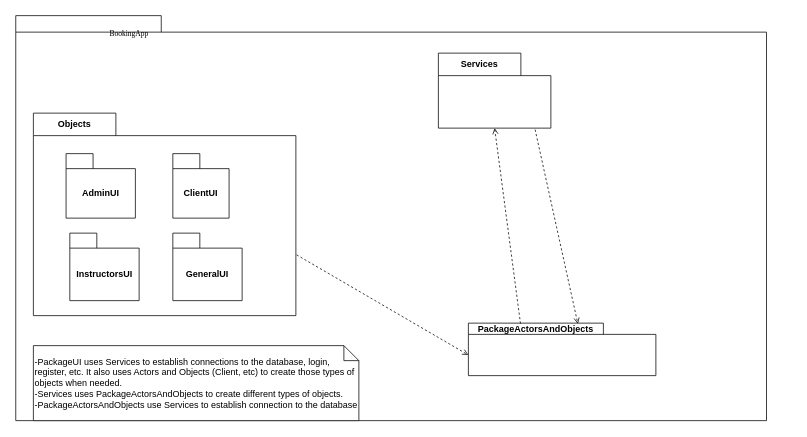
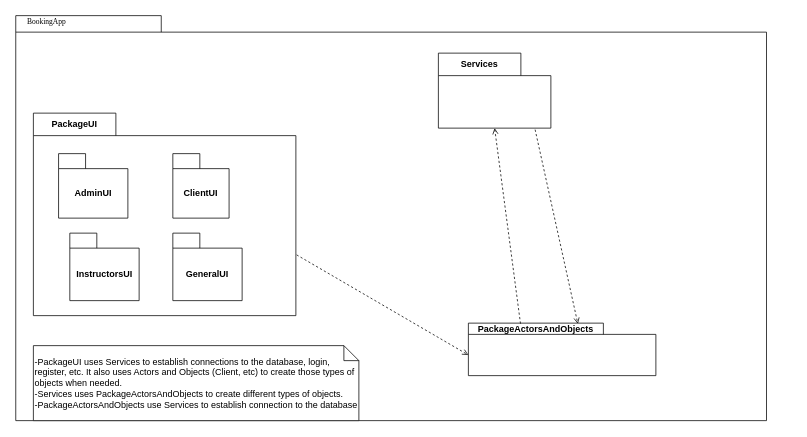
  <mxCell id="0" />
  <mxCell id="1" parent="0" />
  <mxCell id="2" value="" style="shape=folder;fontStyle=1;spacingTop=10;tabWidth=194;tabHeight=22;tabPosition=left;html=1;rounded=0;shadow=0;comic=0;labelBackgroundColor=none;strokeWidth=1;fillColor=none;fontFamily=Verdana;fontSize=10;align=center;" parent="1" vertex="1"><mxGeometry x="20.5" y="20" width="1001" height="540" as="geometry" /></mxCell>
- <mxCell id="3" value="BookingApp" style="text;html=1;align=left;verticalAlign=top;spacingTop=-4;fontSize=10;fontFamily=Verdana" parent="1" vertex="1"><mxGeometry x="144" y="35" width="130" height="20" as="geometry" /></mxCell>
- <mxCell id="4" value="Objects" style="shape=folder;fontStyle=1;tabWidth=110;tabHeight=30;tabPosition=left;html=1;boundedLbl=1;labelInHeader=1;container=1;collapsible=0;whiteSpace=wrap;" vertex="1" parent="1"><mxGeometry x="44" y="150" width="350" height="270" as="geometry" /></mxCell>
+ <mxCell id="3" value="BookingApp" style="text;html=1;align=left;verticalAlign=top;spacingTop=-4;fontSize=10;fontFamily=Verdana" parent="1" vertex="1"><mxGeometry x="34" y="20" width="130" height="20" as="geometry" /></mxCell>
+ <mxCell id="4" value="PackageUI" style="shape=folder;fontStyle=1;tabWidth=110;tabHeight=30;tabPosition=left;html=1;boundedLbl=1;labelInHeader=1;container=1;collapsible=0;whiteSpace=wrap;" vertex="1" parent="1"><mxGeometry x="44" y="150" width="350" height="270" as="geometry" /></mxCell>
  <mxCell id="5" value="" style="html=1;strokeColor=none;resizeWidth=1;resizeHeight=1;fillColor=none;part=1;connectable=0;allowArrows=0;deletable=0;whiteSpace=wrap;" vertex="1" parent="4"><mxGeometry width="350" height="189" relative="1" as="geometry"><mxPoint y="30" as="offset" /></mxGeometry></mxCell>
- <mxCell id="6" value="AdminUI" style="shape=folder;fontStyle=1;tabWidth=36;tabHeight=20;tabPosition=left;html=1;boundedLbl=1;whiteSpace=wrap;" vertex="1" parent="4"><mxGeometry x="43.6" y="54.01" width="92.4" height="85.99" as="geometry" /></mxCell>
+ <mxCell id="6" value="AdminUI" style="shape=folder;fontStyle=1;tabWidth=36;tabHeight=20;tabPosition=left;html=1;boundedLbl=1;whiteSpace=wrap;" vertex="1" parent="4"><mxGeometry x="33.6" y="54.01" width="92.4" height="85.99" as="geometry" /></mxCell>
  <mxCell id="7" value="ClientUI" style="shape=folder;fontStyle=1;tabWidth=36;tabHeight=20;tabPosition=left;html=1;boundedLbl=1;whiteSpace=wrap;" vertex="1" parent="4"><mxGeometry x="185.94" y="54" width="75" height="86" as="geometry" /></mxCell>
  <mxCell id="8" value="InstructorsUI" style="shape=folder;fontStyle=1;tabWidth=36;tabHeight=20;tabPosition=left;html=1;boundedLbl=1;whiteSpace=wrap;" vertex="1" parent="4"><mxGeometry x="48.6" y="160" width="92.4" height="90" as="geometry" /></mxCell>
  <mxCell id="9" value="GeneralUI" style="shape=folder;fontStyle=1;tabWidth=36;tabHeight=20;tabPosition=left;html=1;boundedLbl=1;whiteSpace=wrap;" vertex="1" parent="4"><mxGeometry x="185.94" y="160" width="92.4" height="90" as="geometry" /></mxCell>
  <mxCell id="10" value="PackageActorsAndObjects" style="shape=folder;fontStyle=1;tabWidth=180;tabHeight=15;tabPosition=left;html=1;boundedLbl=1;labelInHeader=1;container=1;collapsible=0;whiteSpace=wrap;" vertex="1" parent="1"><mxGeometry x="624" y="430" width="250" height="70" as="geometry" /></mxCell>
  <mxCell id="11" value="" style="html=1;strokeColor=none;resizeWidth=1;resizeHeight=1;fillColor=none;part=1;connectable=0;allowArrows=0;deletable=0;whiteSpace=wrap;" vertex="1" parent="10"><mxGeometry width="450.0" height="49" relative="1" as="geometry"><mxPoint y="30" as="offset" /></mxGeometry></mxCell>
  <mxCell id="12" value="Services" style="shape=folder;fontStyle=1;tabWidth=110;tabHeight=30;tabPosition=left;html=1;boundedLbl=1;labelInHeader=1;container=1;collapsible=0;whiteSpace=wrap;" vertex="1" parent="1"><mxGeometry x="584" y="70" width="150" height="100" as="geometry" /></mxCell>
  <mxCell id="13" value="" style="html=1;strokeColor=none;resizeWidth=1;resizeHeight=1;fillColor=none;part=1;connectable=0;allowArrows=0;deletable=0;whiteSpace=wrap;" vertex="1" parent="12"><mxGeometry width="150" height="70" relative="1" as="geometry"><mxPoint y="30" as="offset" /></mxGeometry></mxCell>
  <mxCell id="14" value="" style="endArrow=open;html=1;rounded=0;align=center;verticalAlign=bottom;dashed=1;endFill=0;labelBackgroundColor=none;entryX=0.584;entryY=0.014;entryDx=0;entryDy=0;entryPerimeter=0;exitX=0.86;exitY=1.02;exitDx=0;exitDy=0;exitPerimeter=0;" edge="1" parent="1" source="12" target="10"><mxGeometry relative="1" as="geometry"><mxPoint x="544" y="198" as="sourcePoint" /><mxPoint x="705" y="160" as="targetPoint" /></mxGeometry></mxCell>
  <mxCell id="15" value="" style="resizable=0;html=1;align=center;verticalAlign=top;labelBackgroundColor=none;" connectable="0" vertex="1" parent="14"><mxGeometry relative="1" as="geometry" /></mxCell>
  <mxCell id="16" value="" style="endArrow=open;html=1;rounded=0;align=center;verticalAlign=bottom;dashed=1;endFill=0;labelBackgroundColor=none;entryX=0;entryY=0;entryDx=0;entryDy=42.5;entryPerimeter=0;exitX=1.003;exitY=0.7;exitDx=0;exitDy=0;exitPerimeter=0;" edge="1" parent="1" source="4" target="10"><mxGeometry relative="1" as="geometry"><mxPoint x="404" y="347" as="sourcePoint" /><mxPoint x="593" y="250" as="targetPoint" /></mxGeometry></mxCell>
  <mxCell id="17" value="" style="resizable=0;html=1;align=center;verticalAlign=top;labelBackgroundColor=none;" connectable="0" vertex="1" parent="16"><mxGeometry relative="1" as="geometry" /></mxCell>
  <mxCell id="18" value="" style="endArrow=open;html=1;rounded=0;align=center;verticalAlign=bottom;dashed=1;endFill=0;labelBackgroundColor=none;entryX=0.5;entryY=1;entryDx=0;entryDy=0;entryPerimeter=0;exitX=0.278;exitY=0.01;exitDx=0;exitDy=0;exitPerimeter=0;" edge="1" parent="1" source="10" target="12"><mxGeometry relative="1" as="geometry"><mxPoint x="633.5" y="170" as="sourcePoint" /><mxPoint x="684.5" y="431" as="targetPoint" /></mxGeometry></mxCell>
  <mxCell id="19" value="" style="resizable=0;html=1;align=center;verticalAlign=top;labelBackgroundColor=none;" connectable="0" vertex="1" parent="18"><mxGeometry relative="1" as="geometry" /></mxCell>
  <mxCell id="20" value="-PackageUI uses Services to establish connections to the database, login, register, etc. It also uses Actors and Objects (Client, etc) to create those types of objects when needed.&lt;div&gt;-Services uses PackageActorsAndObjects to create different types of objects.&lt;/div&gt;&lt;div&gt;-PackageActorsAndObjects use Services to establish connection to the database&lt;/div&gt;" style="shape=note;size=20;whiteSpace=wrap;html=1;align=left;" vertex="1" parent="1"><mxGeometry x="44" y="460" width="434" height="100" as="geometry" /></mxCell>
